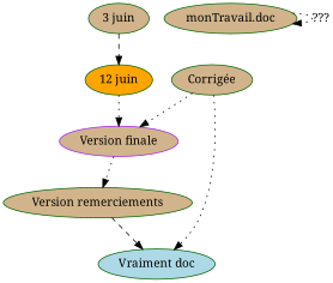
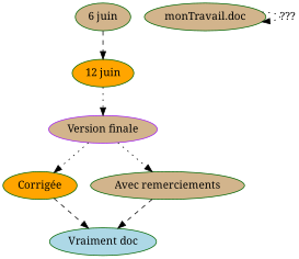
  digraph {
    fontname="Noto Serif"
    minlen=1000
    node [color=darkgreen fillcolor=tan fontname="Noto Serif" style=filled]
    edge [fontname="Noto Serif" style=dotted]
-   n1 [label="3 juin"]
+   n1 [label="6 juin"]
    n2 [fillcolor=orange label="12 juin"]
    n3 [color=purple label="Version finale"]
-   n4 [label="Corrigée"]
-   n5 [label="Version remerciements"]
+   n4 [fillcolor=orange label="Corrigée"]
+   n5 [label="Avec remerciements"]
    n6 [fillcolor=lightblue label="Vraiment doc"]
    n7 [label="monTravail.doc"]
    n1 -> n2 [style=dashed]
    n2 -> n3
-   n4 -> n3
+   n3 -> n4
    n3 -> n5
-   n4 -> n6
+   n4 -> n6 [style=dashed]
    n5 -> n6 [style=dashed]
    n7 -> n7 [label="???"]
  }
